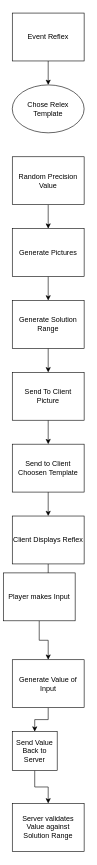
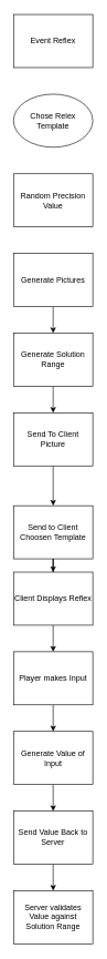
  <mxCell id="0" />
  <mxCell id="1" parent="0" />
- <mxCell id="2" style="edgeStyle=orthogonalEdgeStyle;rounded=0;orthogonalLoop=1;jettySize=auto;html=1;" parent="1" source="3" target="4" edge="1"><mxGeometry relative="1" as="geometry" /></mxCell>
  <mxCell id="3" value="Event Reflex" style="rounded=0;whiteSpace=wrap;html=1;" parent="1" vertex="1"><mxGeometry x="20" y="20" width="120" height="80" as="geometry" /></mxCell>
  <mxCell id="4" value="Chose Relex Template" style="ellipse;whiteSpace=wrap;html=1;" parent="1" vertex="1"><mxGeometry x="20" y="140" width="120" height="80" as="geometry" /></mxCell>
- <mxCell id="5" style="edgeStyle=orthogonalEdgeStyle;rounded=0;orthogonalLoop=1;jettySize=auto;html=1;" parent="1" source="6" target="8" edge="1"><mxGeometry relative="1" as="geometry" /></mxCell>
  <mxCell id="6" value="Random Precision Value" style="rounded=0;whiteSpace=wrap;html=1;" parent="1" vertex="1"><mxGeometry x="20" y="260" width="120" height="80" as="geometry" /></mxCell>
  <mxCell id="7" style="edgeStyle=orthogonalEdgeStyle;rounded=0;orthogonalLoop=1;jettySize=auto;html=1;" parent="1" source="8" target="10" edge="1"><mxGeometry relative="1" as="geometry" /></mxCell>
  <mxCell id="8" value="Generate Pictures" style="rounded=0;whiteSpace=wrap;html=1;" parent="1" vertex="1"><mxGeometry x="20" y="380" width="120" height="80" as="geometry" /></mxCell>
  <mxCell id="9" style="edgeStyle=orthogonalEdgeStyle;rounded=0;orthogonalLoop=1;jettySize=auto;html=1;" parent="1" source="10" target="12" edge="1"><mxGeometry relative="1" as="geometry" /></mxCell>
  <mxCell id="10" value="Generate Solution Range" style="rounded=0;whiteSpace=wrap;html=1;" parent="1" vertex="1"><mxGeometry x="20" y="500" width="120" height="80" as="geometry" /></mxCell>
  <mxCell id="11" style="edgeStyle=orthogonalEdgeStyle;rounded=0;orthogonalLoop=1;jettySize=auto;html=1;" parent="1" source="12" target="14" edge="1"><mxGeometry relative="1" as="geometry" /></mxCell>
  <mxCell id="12" value="Send To Client Picture" style="rounded=0;whiteSpace=wrap;html=1;" parent="1" vertex="1"><mxGeometry x="20" y="620" width="120" height="80" as="geometry" /></mxCell>
  <mxCell id="13" style="edgeStyle=orthogonalEdgeStyle;rounded=0;orthogonalLoop=1;jettySize=auto;html=1;" parent="1" source="14" target="16" edge="1"><mxGeometry relative="1" as="geometry" /></mxCell>
- <mxCell id="14" value="Send to Client Choosen Template" style="rounded=0;whiteSpace=wrap;html=1;" parent="1" vertex="1"><mxGeometry x="20" y="740" width="120" height="80" as="geometry" /></mxCell>
+ <mxCell id="14" value="Send to Client Choosen Template" style="rounded=0;whiteSpace=wrap;html=1;" parent="1" vertex="1"><mxGeometry x="20" y="760" width="120" height="80" as="geometry" /></mxCell>
  <mxCell id="15" style="edgeStyle=orthogonalEdgeStyle;rounded=0;orthogonalLoop=1;jettySize=auto;html=1;entryX=0.5;entryY=0;entryDx=0;entryDy=0;" parent="1" source="16" target="18" edge="1"><mxGeometry relative="1" as="geometry" /></mxCell>
  <mxCell id="16" value="Client Displays Reflex" style="rounded=0;whiteSpace=wrap;html=1;" parent="1" vertex="1"><mxGeometry x="20" y="860" width="120" height="80" as="geometry" /></mxCell>
  <mxCell id="17" style="edgeStyle=orthogonalEdgeStyle;rounded=0;orthogonalLoop=1;jettySize=auto;html=1;" parent="1" source="18" target="20" edge="1"><mxGeometry relative="1" as="geometry" /></mxCell>
- <mxCell id="18" value="Player makes Input" style="rounded=0;whiteSpace=wrap;html=1;" parent="1" vertex="1"><mxGeometry x="5" y="955" width="120" height="80" as="geometry" /></mxCell>
+ <mxCell id="18" value="Player makes Input" style="rounded=0;whiteSpace=wrap;html=1;" parent="1" vertex="1"><mxGeometry x="20" y="980" width="120" height="80" as="geometry" /></mxCell>
  <mxCell id="19" style="edgeStyle=orthogonalEdgeStyle;rounded=0;orthogonalLoop=1;jettySize=auto;html=1;" parent="1" source="20" target="22" edge="1"><mxGeometry relative="1" as="geometry" /></mxCell>
  <mxCell id="20" value="Generate Value of Input" style="rounded=0;whiteSpace=wrap;html=1;" parent="1" vertex="1"><mxGeometry x="20" y="1100" width="120" height="80" as="geometry" /></mxCell>
  <mxCell id="21" style="edgeStyle=orthogonalEdgeStyle;rounded=0;orthogonalLoop=1;jettySize=auto;html=1;" parent="1" source="22" target="23" edge="1"><mxGeometry relative="1" as="geometry" /></mxCell>
- <mxCell id="22" value="Send Value Back to Server" style="rounded=0;whiteSpace=wrap;html=1;" parent="1" vertex="1"><mxGeometry x="20" y="1220" width="75" height="65" as="geometry" /></mxCell>
+ <mxCell id="22" value="Send Value Back to Server" style="rounded=0;whiteSpace=wrap;html=1;" parent="1" vertex="1"><mxGeometry x="20" y="1220" width="120" height="80" as="geometry" /></mxCell>
  <mxCell id="23" value="Server validates Value against Solution Range" style="rounded=0;whiteSpace=wrap;html=1;" parent="1" vertex="1"><mxGeometry x="20" y="1340" width="120" height="80" as="geometry" /></mxCell>
